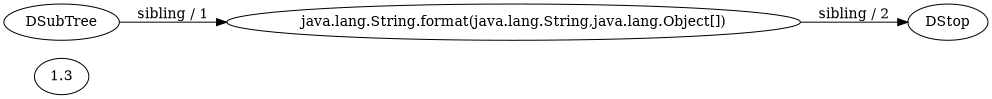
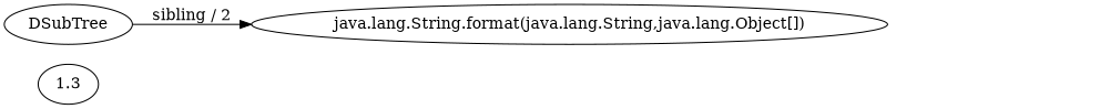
  digraph {
    rankdir=LR
    edge [constraint=true direction=LR]
    n1 [label=1.3]
    n2 [label=DSubTree]
    n3 [label="java.lang.String.format(java.lang.String,java.lang.Object[])"]
-   n4 [label=DStop]
-   n2 -> n3 [label="sibling / 1"]
-   n3 -> n4 [label="sibling / 2"]
+   n2 -> n3 [label="sibling / 2"]
  }
